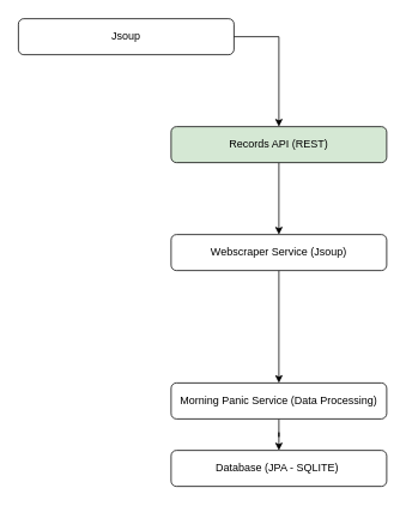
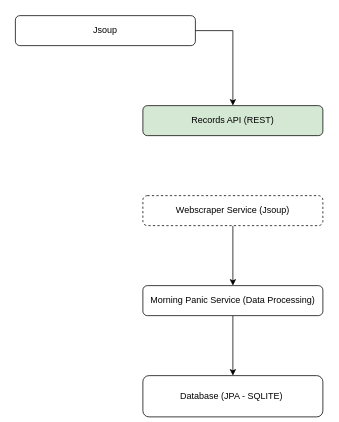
  <mxCell id="0" />
  <mxCell id="1" parent="0" />
  <mxCell id="2" style="edgeStyle=orthogonalEdgeStyle;rounded=0;orthogonalLoop=1;jettySize=auto;html=1;" edge="1" parent="1"><mxGeometry relative="1" as="geometry"><mxPoint x="250" y="40" as="sourcePoint" /><mxPoint x="310" y="140" as="targetPoint" /><Array as="points"><mxPoint x="310" y="40" /></Array></mxGeometry></mxCell>
  <mxCell id="3" style="edgeStyle=orthogonalEdgeStyle;rounded=0;orthogonalLoop=1;jettySize=auto;html=1;entryX=0.5;entryY=0;entryDx=0;entryDy=0;" edge="1" parent="1" source="4" target="6"><mxGeometry relative="1" as="geometry" /></mxCell>
- <mxCell id="4" value="Webscraper Service (Jsoup)" style="rounded=1;whiteSpace=wrap;html=1;" vertex="1" parent="1"><mxGeometry x="190" y="260" width="240" height="40" as="geometry" /></mxCell>
+ <mxCell id="4" value="Webscraper Service (Jsoup)" style="rounded=1;whiteSpace=wrap;html=1;dashed=1;" vertex="1" parent="1"><mxGeometry x="190" y="260" width="240" height="40" as="geometry" /></mxCell>
  <mxCell id="5" style="edgeStyle=orthogonalEdgeStyle;rounded=0;orthogonalLoop=1;jettySize=auto;html=1;" edge="1" parent="1" source="6" target="9"><mxGeometry relative="1" as="geometry" /></mxCell>
- <mxCell id="6" value="Morning Panic Service (Data Processing)" style="rounded=1;whiteSpace=wrap;html=1;" vertex="1" parent="1"><mxGeometry x="190" y="425" width="240" height="40" as="geometry" /></mxCell>
- <mxCell id="7" style="edgeStyle=orthogonalEdgeStyle;rounded=0;orthogonalLoop=1;jettySize=auto;html=1;" edge="1" parent="1" source="8" target="4"><mxGeometry relative="1" as="geometry" /></mxCell>
+ <mxCell id="6" value="Morning Panic Service (Data Processing)" style="rounded=1;whiteSpace=wrap;html=1;" vertex="1" parent="1"><mxGeometry x="190" y="380" width="240" height="40" as="geometry" /></mxCell>
  <mxCell id="8" value="Records API (REST)" style="rounded=1;whiteSpace=wrap;html=1;fillColor=#d5e8d4;" vertex="1" parent="1"><mxGeometry x="190" y="140" width="240" height="40" as="geometry" /></mxCell>
- <mxCell id="9" value="Database (JPA - SQLITE)&amp;nbsp;" style="rounded=1;whiteSpace=wrap;html=1;" vertex="1" parent="1"><mxGeometry x="190" y="500" width="240" height="40" as="geometry" /></mxCell>
+ <mxCell id="9" value="Database (JPA - SQLITE)&amp;nbsp;" style="rounded=1;whiteSpace=wrap;html=1;" vertex="1" parent="1"><mxGeometry x="190" y="500" width="240" height="55" as="geometry" /></mxCell>
  <mxCell id="10" value="Jsoup" style="rounded=1;whiteSpace=wrap;html=1;" vertex="1" parent="1"><mxGeometry x="20" y="20" width="240" height="40" as="geometry" /></mxCell>
